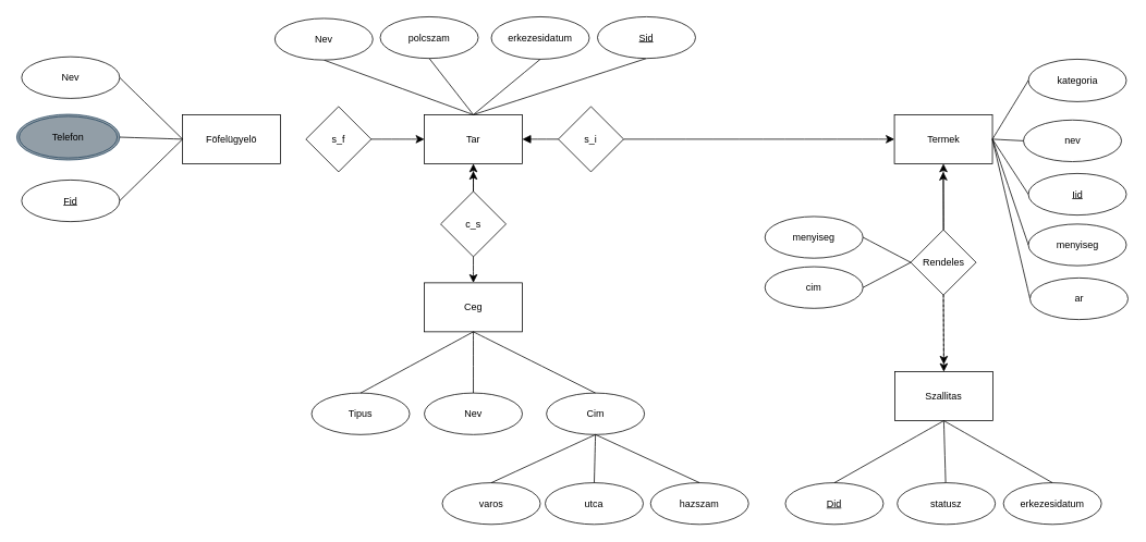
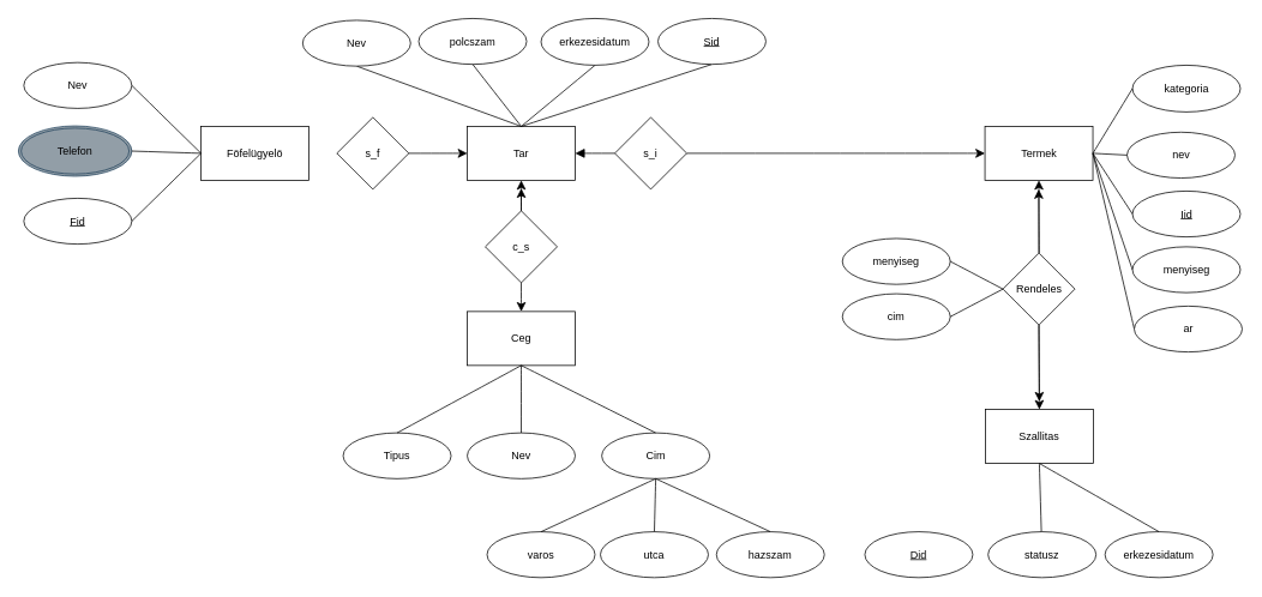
  <mxCell id="0" />
  <mxCell id="1" parent="0" />
  <mxCell id="2" value="Telefon" style="ellipse;whiteSpace=wrap;html=1;fillColor=#929EA7;strokeColor=#23445d;" parent="1" vertex="1"><mxGeometry x="20" y="139.5" width="126" height="56" as="geometry" /></mxCell>
  <mxCell id="3" value="Tar" style="rounded=0;whiteSpace=wrap;html=1;" parent="1" vertex="1"><mxGeometry x="519" y="140" width="120" height="60" as="geometry" /></mxCell>
  <mxCell id="4" value="" style="endArrow=none;html=1;rounded=0;fontSize=12;startSize=8;endSize=8;curved=1;entryX=0.5;entryY=1;entryDx=0;entryDy=0;exitX=0.5;exitY=0;exitDx=0;exitDy=0;" parent="1" source="3" target="23" edge="1"><mxGeometry width="50" height="50" relative="1" as="geometry"><mxPoint x="644" y="217" as="sourcePoint" /><mxPoint x="797" y="70" as="targetPoint" /></mxGeometry></mxCell>
  <mxCell id="5" value="" style="endArrow=none;html=1;rounded=0;fontSize=12;startSize=8;endSize=8;curved=1;entryX=0.5;entryY=1;entryDx=0;entryDy=0;exitX=0.5;exitY=0;exitDx=0;exitDy=0;" parent="1" source="3" target="24" edge="1"><mxGeometry width="50" height="50" relative="1" as="geometry"><mxPoint x="589" y="150" as="sourcePoint" /><mxPoint x="656" y="70" as="targetPoint" /></mxGeometry></mxCell>
  <mxCell id="6" value="" style="endArrow=none;html=1;rounded=0;fontSize=12;startSize=8;endSize=8;curved=1;entryX=0.5;entryY=1;entryDx=0;entryDy=0;exitX=0.5;exitY=0;exitDx=0;exitDy=0;" parent="1" source="3" target="22" edge="1"><mxGeometry width="50" height="50" relative="1" as="geometry"><mxPoint x="599" y="160" as="sourcePoint" /><mxPoint x="525" y="70" as="targetPoint" /></mxGeometry></mxCell>
  <mxCell id="7" value="" style="endArrow=none;html=1;rounded=0;fontSize=12;startSize=8;endSize=8;curved=1;entryX=0.5;entryY=1;entryDx=0;entryDy=0;exitX=0.5;exitY=0;exitDx=0;exitDy=0;" parent="1" source="3" target="21" edge="1"><mxGeometry width="50" height="50" relative="1" as="geometry"><mxPoint x="609" y="170" as="sourcePoint" /><mxPoint x="394" y="70" as="targetPoint" /></mxGeometry></mxCell>
  <mxCell id="8" value="s_f" style="rhombus;whiteSpace=wrap;html=1;" parent="1" vertex="1"><mxGeometry x="374" y="130" width="80" height="80" as="geometry" /></mxCell>
  <mxCell id="9" value="" style="endArrow=none;html=1;rounded=0;fontSize=12;startSize=8;endSize=8;curved=1;entryX=1;entryY=0.5;entryDx=0;entryDy=0;exitX=0;exitY=0.5;exitDx=0;exitDy=0;endFill=1;startFill=1;startArrow=classic;" parent="1" source="3" target="8" edge="1"><mxGeometry width="50" height="50" relative="1" as="geometry"><mxPoint x="356" y="217" as="sourcePoint" /><mxPoint x="406" y="167" as="targetPoint" /></mxGeometry></mxCell>
  <mxCell id="10" value="Föfelügyelö" style="rounded=0;whiteSpace=wrap;html=1;" parent="1" vertex="1"><mxGeometry x="223" y="140" width="120" height="60" as="geometry" /></mxCell>
  <mxCell id="11" value="Nev" style="ellipse;whiteSpace=wrap;html=1;" parent="1" vertex="1"><mxGeometry x="26" y="69" width="120" height="51" as="geometry" /></mxCell>
  <mxCell id="12" value="Telefon" style="ellipse;whiteSpace=wrap;html=1;fillColor=#929EA7;strokeColor=#23445d;" parent="1" vertex="1"><mxGeometry x="23" y="142" width="120" height="51" as="geometry" /></mxCell>
  <mxCell id="13" value="&lt;u&gt;Fid&lt;/u&gt;" style="ellipse;whiteSpace=wrap;html=1;" parent="1" vertex="1"><mxGeometry x="26" y="220" width="120" height="51" as="geometry" /></mxCell>
  <mxCell id="14" value="" style="endArrow=none;html=1;rounded=0;fontSize=12;startSize=8;endSize=8;curved=1;exitX=1;exitY=0.5;exitDx=0;exitDy=0;entryX=0;entryY=0.5;entryDx=0;entryDy=0;" parent="1" source="11" target="10" edge="1"><mxGeometry width="50" height="50" relative="1" as="geometry"><mxPoint x="358" y="180" as="sourcePoint" /><mxPoint x="384" y="180" as="targetPoint" /></mxGeometry></mxCell>
  <mxCell id="15" value="" style="endArrow=none;html=1;rounded=0;fontSize=12;startSize=8;endSize=8;curved=1;exitX=0;exitY=0.5;exitDx=0;exitDy=0;entryX=1;entryY=0.5;entryDx=0;entryDy=0;" parent="1" source="10" target="2" edge="1"><mxGeometry width="50" height="50" relative="1" as="geometry"><mxPoint x="163" y="125" as="sourcePoint" /><mxPoint x="161" y="188" as="targetPoint" /></mxGeometry></mxCell>
  <mxCell id="16" value="" style="endArrow=none;html=1;rounded=0;fontSize=12;startSize=8;endSize=8;curved=1;exitX=0;exitY=0.5;exitDx=0;exitDy=0;entryX=1;entryY=0.5;entryDx=0;entryDy=0;" parent="1" source="10" target="13" edge="1"><mxGeometry width="50" height="50" relative="1" as="geometry"><mxPoint x="238" y="180" as="sourcePoint" /><mxPoint x="163" y="198" as="targetPoint" /></mxGeometry></mxCell>
  <mxCell id="17" value="c_s" style="rhombus;whiteSpace=wrap;html=1;" parent="1" vertex="1"><mxGeometry x="539" y="234" width="80" height="80" as="geometry" /></mxCell>
  <mxCell id="18" value="" style="endArrow=none;html=1;rounded=0;fontSize=12;startSize=8;endSize=8;curved=1;entryX=0.5;entryY=0;entryDx=0;entryDy=0;exitX=0.5;exitY=1;exitDx=0;exitDy=0;startArrow=classic;startFill=1;" parent="1" source="3" target="17" edge="1"><mxGeometry width="50" height="50" relative="1" as="geometry"><mxPoint x="583" y="202" as="sourcePoint" /><mxPoint x="584" y="388" as="targetPoint" /></mxGeometry></mxCell>
  <mxCell id="19" value="Ceg" style="rounded=0;whiteSpace=wrap;html=1;" parent="1" vertex="1"><mxGeometry x="519" y="346" width="120" height="60" as="geometry" /></mxCell>
  <mxCell id="20" value="" style="endArrow=none;html=1;rounded=0;fontSize=12;startSize=8;endSize=8;curved=1;exitX=0.5;exitY=0;exitDx=0;exitDy=0;entryX=0.5;entryY=1;entryDx=0;entryDy=0;startArrow=classic;startFill=1;" parent="1" source="19" target="17" edge="1"><mxGeometry width="50" height="50" relative="1" as="geometry"><mxPoint x="534" y="438" as="sourcePoint" /><mxPoint x="584" y="388" as="targetPoint" /></mxGeometry></mxCell>
  <mxCell id="21" value="Nev" style="ellipse;whiteSpace=wrap;html=1;" parent="1" vertex="1"><mxGeometry x="336" y="22" width="120" height="51" as="geometry" /></mxCell>
  <mxCell id="22" value="polcszam" style="ellipse;whiteSpace=wrap;html=1;" parent="1" vertex="1"><mxGeometry x="465" y="20" width="120" height="51" as="geometry" /></mxCell>
  <mxCell id="23" value="&lt;u&gt;Sid&lt;/u&gt;" style="ellipse;whiteSpace=wrap;html=1;" parent="1" vertex="1"><mxGeometry x="731" y="20" width="120" height="51" as="geometry" /></mxCell>
  <mxCell id="24" value="erkezesidatum" style="ellipse;whiteSpace=wrap;html=1;" parent="1" vertex="1"><mxGeometry x="601" y="20" width="120" height="52" as="geometry" /></mxCell>
  <mxCell id="25" value="s_i" style="rhombus;whiteSpace=wrap;html=1;" parent="1" vertex="1"><mxGeometry x="683" y="130" width="80" height="80" as="geometry" /></mxCell>
  <mxCell id="26" value="" style="endArrow=none;html=1;rounded=0;fontSize=12;startSize=8;endSize=8;curved=1;entryX=0;entryY=0.5;entryDx=0;entryDy=0;exitX=1;exitY=0.5;exitDx=0;exitDy=0;startArrow=block;startFill=1;" parent="1" source="3" target="25" edge="1"><mxGeometry width="50" height="50" relative="1" as="geometry"><mxPoint x="931" y="111.5" as="sourcePoint" /><mxPoint x="936" y="299.5" as="targetPoint" /></mxGeometry></mxCell>
  <mxCell id="27" value="Termek" style="rounded=0;whiteSpace=wrap;html=1;" parent="1" vertex="1"><mxGeometry x="1094.5" y="140" width="120" height="60" as="geometry" /></mxCell>
  <mxCell id="28" value="" style="endArrow=none;html=1;rounded=0;fontSize=12;startSize=8;endSize=8;curved=1;entryX=1;entryY=0.5;entryDx=0;entryDy=0;exitX=0;exitY=0.5;exitDx=0;exitDy=0;startArrow=classic;startFill=1;" parent="1" source="27" target="25" edge="1"><mxGeometry width="50" height="50" relative="1" as="geometry"><mxPoint x="886" y="349.5" as="sourcePoint" /><mxPoint x="936" y="299.5" as="targetPoint" /></mxGeometry></mxCell>
  <mxCell id="29" value="nev" style="ellipse;whiteSpace=wrap;html=1;" parent="1" vertex="1"><mxGeometry x="1252.5" y="146.5" width="120" height="51" as="geometry" /></mxCell>
  <mxCell id="30" value="&lt;u&gt;Iid&lt;/u&gt;" style="ellipse;whiteSpace=wrap;html=1;" parent="1" vertex="1"><mxGeometry x="1258.5" y="212" width="120" height="51" as="geometry" /></mxCell>
  <mxCell id="31" value="" style="endArrow=none;html=1;rounded=0;fontSize=12;startSize=8;endSize=8;curved=1;exitX=0;exitY=0.5;exitDx=0;exitDy=0;entryX=1;entryY=0.5;entryDx=0;entryDy=0;" parent="1" source="36" target="27" edge="1"><mxGeometry width="50" height="50" relative="1" as="geometry"><mxPoint x="802" y="369.5" as="sourcePoint" /><mxPoint x="914" y="312.5" as="targetPoint" /></mxGeometry></mxCell>
  <mxCell id="32" value="" style="endArrow=none;html=1;rounded=0;fontSize=12;startSize=8;endSize=8;curved=1;exitX=1;exitY=0.5;exitDx=0;exitDy=0;entryX=0;entryY=0.5;entryDx=0;entryDy=0;" parent="1" source="27" target="29" edge="1"><mxGeometry width="50" height="50" relative="1" as="geometry"><mxPoint x="693" y="257.5" as="sourcePoint" /><mxPoint x="683" y="320.5" as="targetPoint" /></mxGeometry></mxCell>
  <mxCell id="33" value="" style="endArrow=none;html=1;rounded=0;fontSize=12;startSize=8;endSize=8;curved=1;exitX=1;exitY=0.5;exitDx=0;exitDy=0;entryX=0;entryY=0.5;entryDx=0;entryDy=0;" parent="1" source="27" target="30" edge="1"><mxGeometry width="50" height="50" relative="1" as="geometry"><mxPoint x="768" y="312.5" as="sourcePoint" /><mxPoint x="693" y="330.5" as="targetPoint" /></mxGeometry></mxCell>
  <mxCell id="34" value="kategoria" style="ellipse;whiteSpace=wrap;html=1;" parent="1" vertex="1"><mxGeometry x="1258.5" y="72" width="120" height="52" as="geometry" /></mxCell>
  <mxCell id="35" value="" style="endArrow=none;html=1;rounded=0;fontSize=12;startSize=8;endSize=8;curved=1;exitX=1;exitY=0.5;exitDx=0;exitDy=0;entryX=0;entryY=0.5;entryDx=0;entryDy=0;" parent="1" source="27" target="34" edge="1"><mxGeometry width="50" height="50" relative="1" as="geometry"><mxPoint x="1067" y="317.5" as="sourcePoint" /><mxPoint x="819" y="320.5" as="targetPoint" /></mxGeometry></mxCell>
  <mxCell id="36" value="menyiseg" style="ellipse;whiteSpace=wrap;html=1;" parent="1" vertex="1"><mxGeometry x="1258.5" y="274" width="120" height="51" as="geometry" /></mxCell>
  <mxCell id="37" value="" style="endArrow=none;html=1;rounded=0;fontSize=12;startSize=8;endSize=8;curved=1;exitX=0;exitY=0.5;exitDx=0;exitDy=0;entryX=1;entryY=0.5;entryDx=0;entryDy=0;" parent="1" source="38" target="27" edge="1"><mxGeometry width="50" height="50" relative="1" as="geometry"><mxPoint x="804" y="435.5" as="sourcePoint" /><mxPoint x="932" y="236" as="targetPoint" /></mxGeometry></mxCell>
  <mxCell id="38" value="ar" style="ellipse;whiteSpace=wrap;html=1;" parent="1" vertex="1"><mxGeometry x="1260.5" y="340" width="120" height="51" as="geometry" /></mxCell>
  <mxCell id="39" value="Rendeles" style="rhombus;whiteSpace=wrap;html=1;" parent="1" vertex="1"><mxGeometry x="1114.5" y="281" width="80" height="80" as="geometry" /></mxCell>
  <mxCell id="40" value="" style="endArrow=none;html=1;rounded=0;fontSize=12;startSize=8;endSize=8;curved=1;entryX=0.5;entryY=0;entryDx=0;entryDy=0;exitX=0.5;exitY=1;exitDx=0;exitDy=0;startArrow=classic;startFill=1;" parent="1" source="27" target="39" edge="1"><mxGeometry width="50" height="50" relative="1" as="geometry"><mxPoint x="529" y="180" as="sourcePoint" /><mxPoint x="464" y="180" as="targetPoint" /></mxGeometry></mxCell>
  <mxCell id="41" value="menyiseg" style="ellipse;whiteSpace=wrap;html=1;" parent="1" vertex="1"><mxGeometry x="936" y="264.75" width="120" height="51" as="geometry" /></mxCell>
  <mxCell id="42" value="" style="endArrow=none;html=1;rounded=0;fontSize=12;startSize=8;endSize=8;curved=1;exitX=1;exitY=0.5;exitDx=0;exitDy=0;entryX=0;entryY=0.5;entryDx=0;entryDy=0;" parent="1" source="41" target="39" edge="1"><mxGeometry width="50" height="50" relative="1" as="geometry"><mxPoint x="336" y="266" as="sourcePoint" /><mxPoint x="283" y="238" as="targetPoint" /></mxGeometry></mxCell>
  <mxCell id="43" value="cim" style="ellipse;whiteSpace=wrap;html=1;" parent="1" vertex="1"><mxGeometry x="936" y="326.25" width="120" height="51" as="geometry" /></mxCell>
  <mxCell id="44" value="" style="endArrow=none;html=1;rounded=0;fontSize=12;startSize=8;endSize=8;curved=1;exitX=1;exitY=0.5;exitDx=0;exitDy=0;entryX=0;entryY=0.5;entryDx=0;entryDy=0;" parent="1" source="43" target="39" edge="1"><mxGeometry width="50" height="50" relative="1" as="geometry"><mxPoint x="332" y="321" as="sourcePoint" /><mxPoint x="325" y="286" as="targetPoint" /></mxGeometry></mxCell>
  <mxCell id="45" value="Szallitas" style="rounded=0;whiteSpace=wrap;html=1;" parent="1" vertex="1"><mxGeometry x="1095" y="455" width="120" height="60" as="geometry" /></mxCell>
- <mxCell id="46" value="" style="endArrow=none;html=1;rounded=0;fontSize=12;startSize=8;endSize=8;curved=1;exitX=0.5;exitY=0;exitDx=0;exitDy=0;entryX=0.5;entryY=1;entryDx=0;entryDy=0;startArrow=classic;startFill=1;dashed=1;" parent="1" source="45" target="39" edge="1"><mxGeometry width="50" height="50" relative="1" as="geometry"><mxPoint x="236" y="333" as="sourcePoint" /><mxPoint x="252" y="289" as="targetPoint" /></mxGeometry></mxCell>
+ <mxCell id="46" value="" style="endArrow=none;html=1;rounded=0;fontSize=12;startSize=8;endSize=8;curved=1;exitX=0.5;exitY=0;exitDx=0;exitDy=0;entryX=0.5;entryY=1;entryDx=0;entryDy=0;startArrow=classic;startFill=1;" parent="1" source="45" target="39" edge="1"><mxGeometry width="50" height="50" relative="1" as="geometry"><mxPoint x="236" y="333" as="sourcePoint" /><mxPoint x="252" y="289" as="targetPoint" /></mxGeometry></mxCell>
  <mxCell id="47" value="&lt;u&gt;Did&lt;/u&gt;" style="ellipse;whiteSpace=wrap;html=1;" parent="1" vertex="1"><mxGeometry x="961" y="591" width="120" height="51" as="geometry" /></mxCell>
  <mxCell id="48" value="erkezesidatum" style="ellipse;whiteSpace=wrap;html=1;" parent="1" vertex="1"><mxGeometry x="1228" y="591" width="120" height="51" as="geometry" /></mxCell>
  <mxCell id="49" value="statusz" style="ellipse;whiteSpace=wrap;html=1;" parent="1" vertex="1"><mxGeometry x="1098" y="591" width="120" height="51" as="geometry" /></mxCell>
- <mxCell id="50" value="" style="endArrow=none;html=1;rounded=0;fontSize=12;startSize=8;endSize=8;curved=1;exitX=0.5;exitY=1;exitDx=0;exitDy=0;entryX=0.5;entryY=0;entryDx=0;entryDy=0;" parent="1" source="45" target="47" edge="1"><mxGeometry width="50" height="50" relative="1" as="geometry"><mxPoint x="261" y="446" as="sourcePoint" /><mxPoint x="261" y="331" as="targetPoint" /></mxGeometry></mxCell>
  <mxCell id="51" value="" style="endArrow=none;html=1;rounded=0;fontSize=12;startSize=8;endSize=8;curved=1;exitX=0.5;exitY=1;exitDx=0;exitDy=0;" parent="1" source="45" target="49" edge="1"><mxGeometry width="50" height="50" relative="1" as="geometry"><mxPoint x="261" y="506" as="sourcePoint" /><mxPoint x="127" y="582" as="targetPoint" /></mxGeometry></mxCell>
  <mxCell id="52" value="" style="endArrow=none;html=1;rounded=0;fontSize=12;startSize=8;endSize=8;curved=1;exitX=0.5;exitY=1;exitDx=0;exitDy=0;entryX=0.5;entryY=0;entryDx=0;entryDy=0;" parent="1" source="45" target="48" edge="1"><mxGeometry width="50" height="50" relative="1" as="geometry"><mxPoint x="261" y="506" as="sourcePoint" /><mxPoint x="263" y="582" as="targetPoint" /></mxGeometry></mxCell>
  <mxCell id="53" value="Tipus" style="ellipse;whiteSpace=wrap;html=1;" parent="1" vertex="1"><mxGeometry x="381" y="481" width="120" height="51" as="geometry" /></mxCell>
  <mxCell id="54" value="Nev" style="ellipse;whiteSpace=wrap;html=1;" parent="1" vertex="1"><mxGeometry x="519" y="481" width="120" height="51" as="geometry" /></mxCell>
  <mxCell id="55" value="Cim" style="ellipse;whiteSpace=wrap;html=1;" parent="1" vertex="1"><mxGeometry x="668.5" y="481" width="120" height="51" as="geometry" /></mxCell>
  <mxCell id="56" value="varos" style="ellipse;whiteSpace=wrap;html=1;" parent="1" vertex="1"><mxGeometry x="541" y="591" width="120" height="51" as="geometry" /></mxCell>
  <mxCell id="57" value="utca" style="ellipse;whiteSpace=wrap;html=1;" parent="1" vertex="1"><mxGeometry x="667" y="591" width="120" height="51" as="geometry" /></mxCell>
  <mxCell id="58" value="hazszam" style="ellipse;whiteSpace=wrap;html=1;" parent="1" vertex="1"><mxGeometry x="796" y="591" width="120" height="51" as="geometry" /></mxCell>
  <mxCell id="59" value="" style="endArrow=none;html=1;rounded=0;fontSize=12;startSize=8;endSize=8;curved=1;entryX=0.5;entryY=0;entryDx=0;entryDy=0;exitX=0.5;exitY=1;exitDx=0;exitDy=0;" parent="1" source="55" target="58" edge="1"><mxGeometry width="50" height="50" relative="1" as="geometry"><mxPoint x="809" y="834" as="sourcePoint" /><mxPoint x="1027" y="764" as="targetPoint" /></mxGeometry></mxCell>
  <mxCell id="60" value="" style="endArrow=none;html=1;rounded=0;fontSize=12;startSize=8;endSize=8;curved=1;entryX=0.5;entryY=0;entryDx=0;entryDy=0;exitX=0.5;exitY=1;exitDx=0;exitDy=0;" parent="1" source="55" target="57" edge="1"><mxGeometry width="50" height="50" relative="1" as="geometry"><mxPoint x="725" y="683" as="sourcePoint" /><mxPoint x="877" y="625" as="targetPoint" /></mxGeometry></mxCell>
  <mxCell id="61" value="" style="endArrow=none;html=1;rounded=0;fontSize=12;startSize=8;endSize=8;curved=1;entryX=0.5;entryY=0;entryDx=0;entryDy=0;exitX=0.5;exitY=1;exitDx=0;exitDy=0;" parent="1" source="55" target="56" edge="1"><mxGeometry width="50" height="50" relative="1" as="geometry"><mxPoint x="688" y="741" as="sourcePoint" /><mxPoint x="887" y="635" as="targetPoint" /></mxGeometry></mxCell>
  <mxCell id="62" value="" style="endArrow=none;html=1;rounded=0;fontSize=12;startSize=8;endSize=8;curved=1;entryX=0.5;entryY=0;entryDx=0;entryDy=0;exitX=0.5;exitY=1;exitDx=0;exitDy=0;" parent="1" source="19" target="53" edge="1"><mxGeometry width="50" height="50" relative="1" as="geometry"><mxPoint x="755" y="495" as="sourcePoint" /><mxPoint x="627" y="554" as="targetPoint" /></mxGeometry></mxCell>
  <mxCell id="63" value="" style="endArrow=none;html=1;rounded=0;fontSize=12;startSize=8;endSize=8;curved=1;entryX=0.5;entryY=0;entryDx=0;entryDy=0;exitX=0.5;exitY=1;exitDx=0;exitDy=0;" parent="1" source="19" target="54" edge="1"><mxGeometry width="50" height="50" relative="1" as="geometry"><mxPoint x="755" y="495" as="sourcePoint" /><mxPoint x="627" y="554" as="targetPoint" /></mxGeometry></mxCell>
  <mxCell id="64" value="" style="endArrow=none;html=1;rounded=0;fontSize=12;startSize=8;endSize=8;curved=1;entryX=0.5;entryY=0;entryDx=0;entryDy=0;exitX=0.5;exitY=1;exitDx=0;exitDy=0;" parent="1" source="19" target="55" edge="1"><mxGeometry width="50" height="50" relative="1" as="geometry"><mxPoint x="755" y="495" as="sourcePoint" /><mxPoint x="627" y="554" as="targetPoint" /></mxGeometry></mxCell>
  <mxCell id="65" value="" style="endArrow=classic;html=1;rounded=0;fontSize=12;startSize=8;endSize=8;curved=1;exitX=0.5;exitY=0;exitDx=0;exitDy=0;" edge="1" parent="1" source="17"><mxGeometry width="50" height="50" relative="1" as="geometry"><mxPoint x="559" y="249" as="sourcePoint" /><mxPoint x="579" y="209" as="targetPoint" /></mxGeometry></mxCell>
  <mxCell id="66" value="" style="endArrow=classic;html=1;rounded=0;fontSize=12;startSize=8;endSize=8;curved=1;exitX=0.5;exitY=0;exitDx=0;exitDy=0;" edge="1" parent="1"><mxGeometry width="50" height="50" relative="1" as="geometry"><mxPoint x="1154.75" y="281" as="sourcePoint" /><mxPoint x="1154.25" y="210" as="targetPoint" /></mxGeometry></mxCell>
  <mxCell id="67" value="" style="endArrow=classic;html=1;rounded=0;fontSize=12;startSize=8;endSize=8;curved=1;exitX=0.5;exitY=1;exitDx=0;exitDy=0;" edge="1" parent="1" source="39"><mxGeometry width="50" height="50" relative="1" as="geometry"><mxPoint x="1094" y="428" as="sourcePoint" /><mxPoint x="1155" y="446" as="targetPoint" /></mxGeometry></mxCell>
